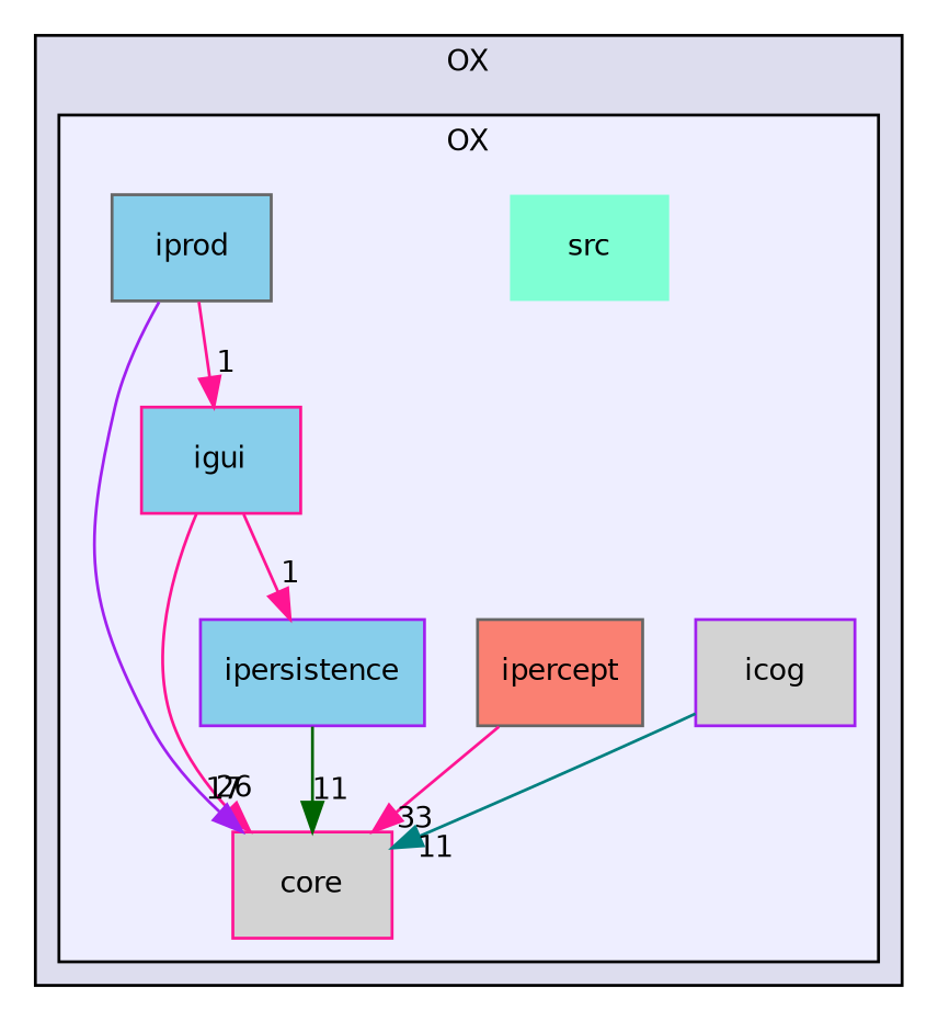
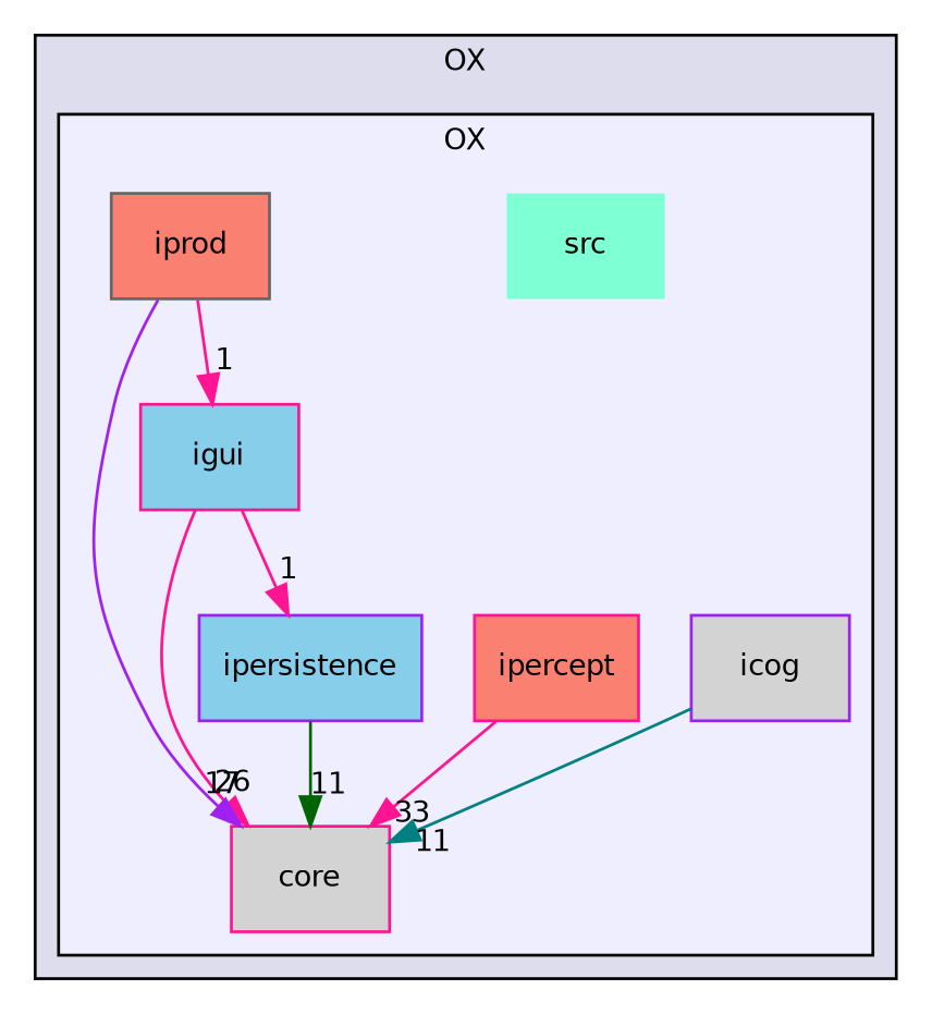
  digraph {
    compound=true
    node [color=purple fillcolor=lightgrey fontname=Helvetica fontsize=10 shape=box style=filled]
    edge [color=deeppink headlabel=11 labeldistance=1.5 labelfontname=Helvetica labelfontsize=10]
    n1 [fillcolor=aquamarine label=src shape=plaintext]
    n2 [color=deeppink label=core]
    n3 [label=icog]
    n4 [color=deeppink fillcolor=skyblue label=igui]
-   n5 [color=gray40 fillcolor=salmon label=ipercept]
+   n5 [color=deeppink fillcolor=salmon label=ipercept]
    n6 [fillcolor=skyblue label=ipersistence]
-   n7 [color=gray40 fillcolor=skyblue label=iprod]
+   n7 [color=gray40 fillcolor=salmon label=iprod]
    subgraph cluster_1 {
      bgcolor="#ddddee"
      fontname=Helvetica
      fontsize=10
      label=OX
      pencolor=black
      subgraph cluster_2 {
        bgcolor="#eeeeff"
        fontname=Helvetica
        fontsize=10
        label=OX
        pencolor=black
        n1
        n2
        n3
        n4
        n5
        n6
        n7
      }
    }
    n3 -> n2 [color=teal]
    n4 -> n2 [headlabel=26]
    n4 -> n6 [headlabel=1]
    n5 -> n2 [headlabel=33]
    n6 -> n2 [color=darkgreen]
    n7 -> n2 [color=purple headlabel=17]
    n7 -> n4 [headlabel=1]
  }
